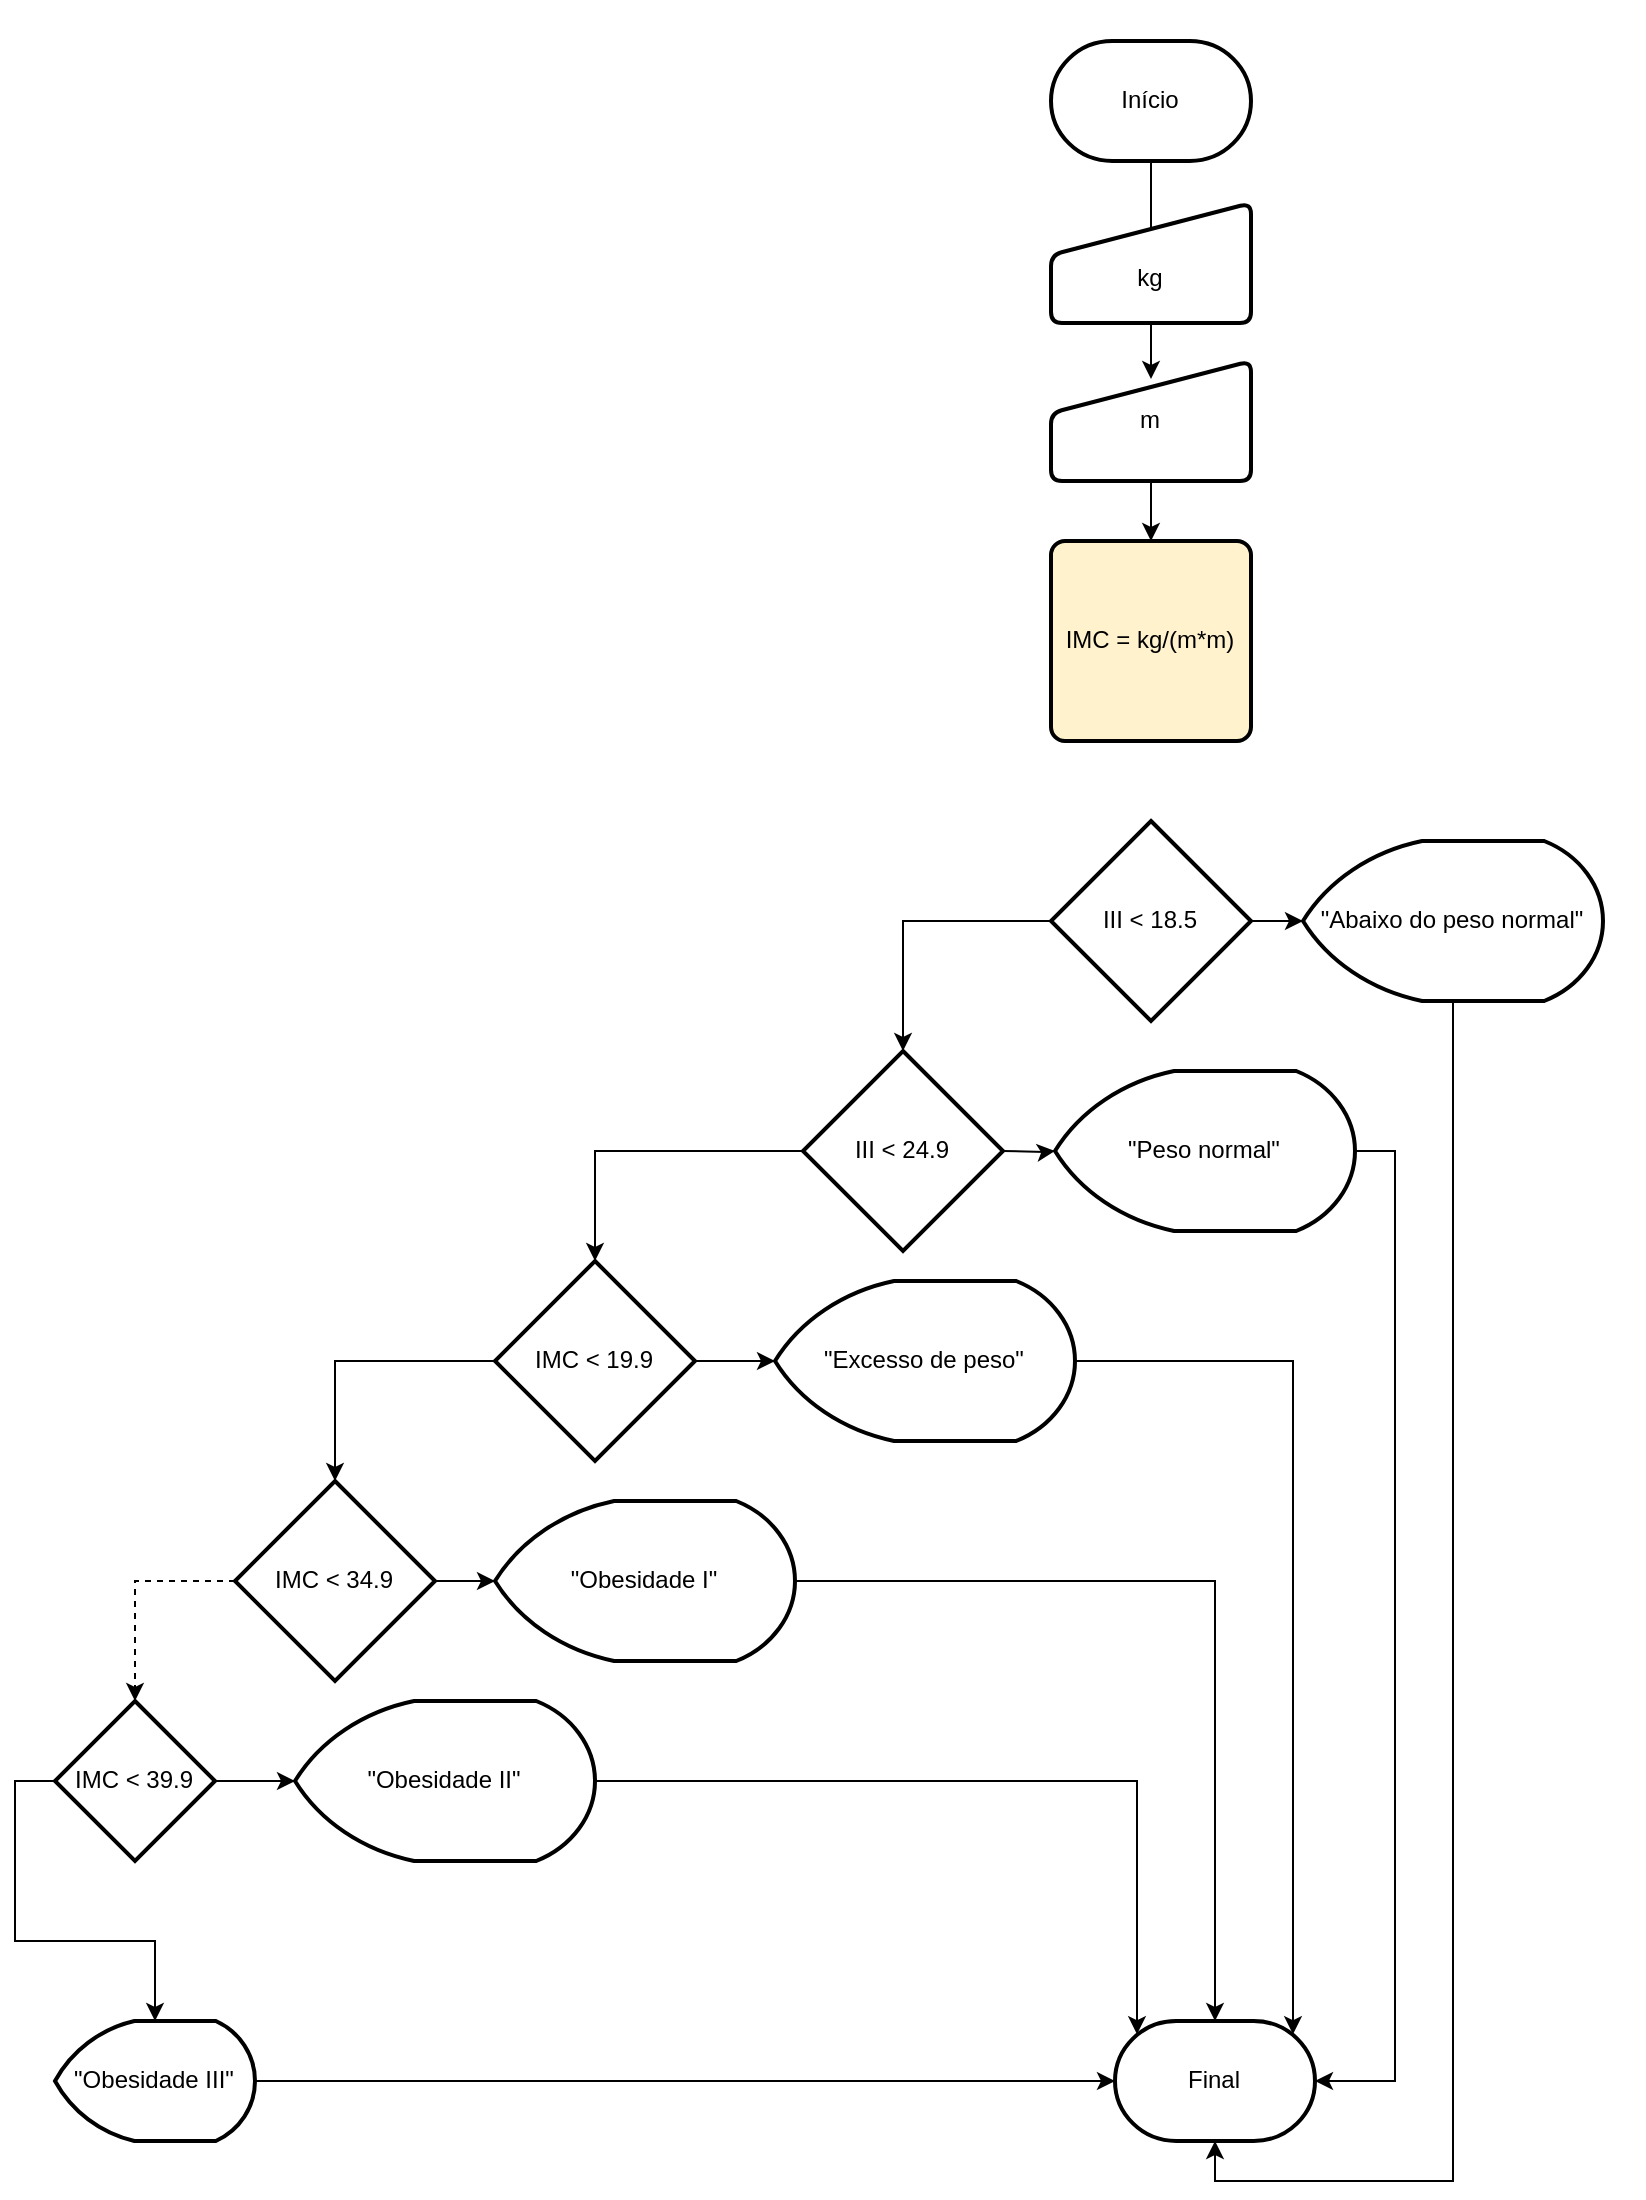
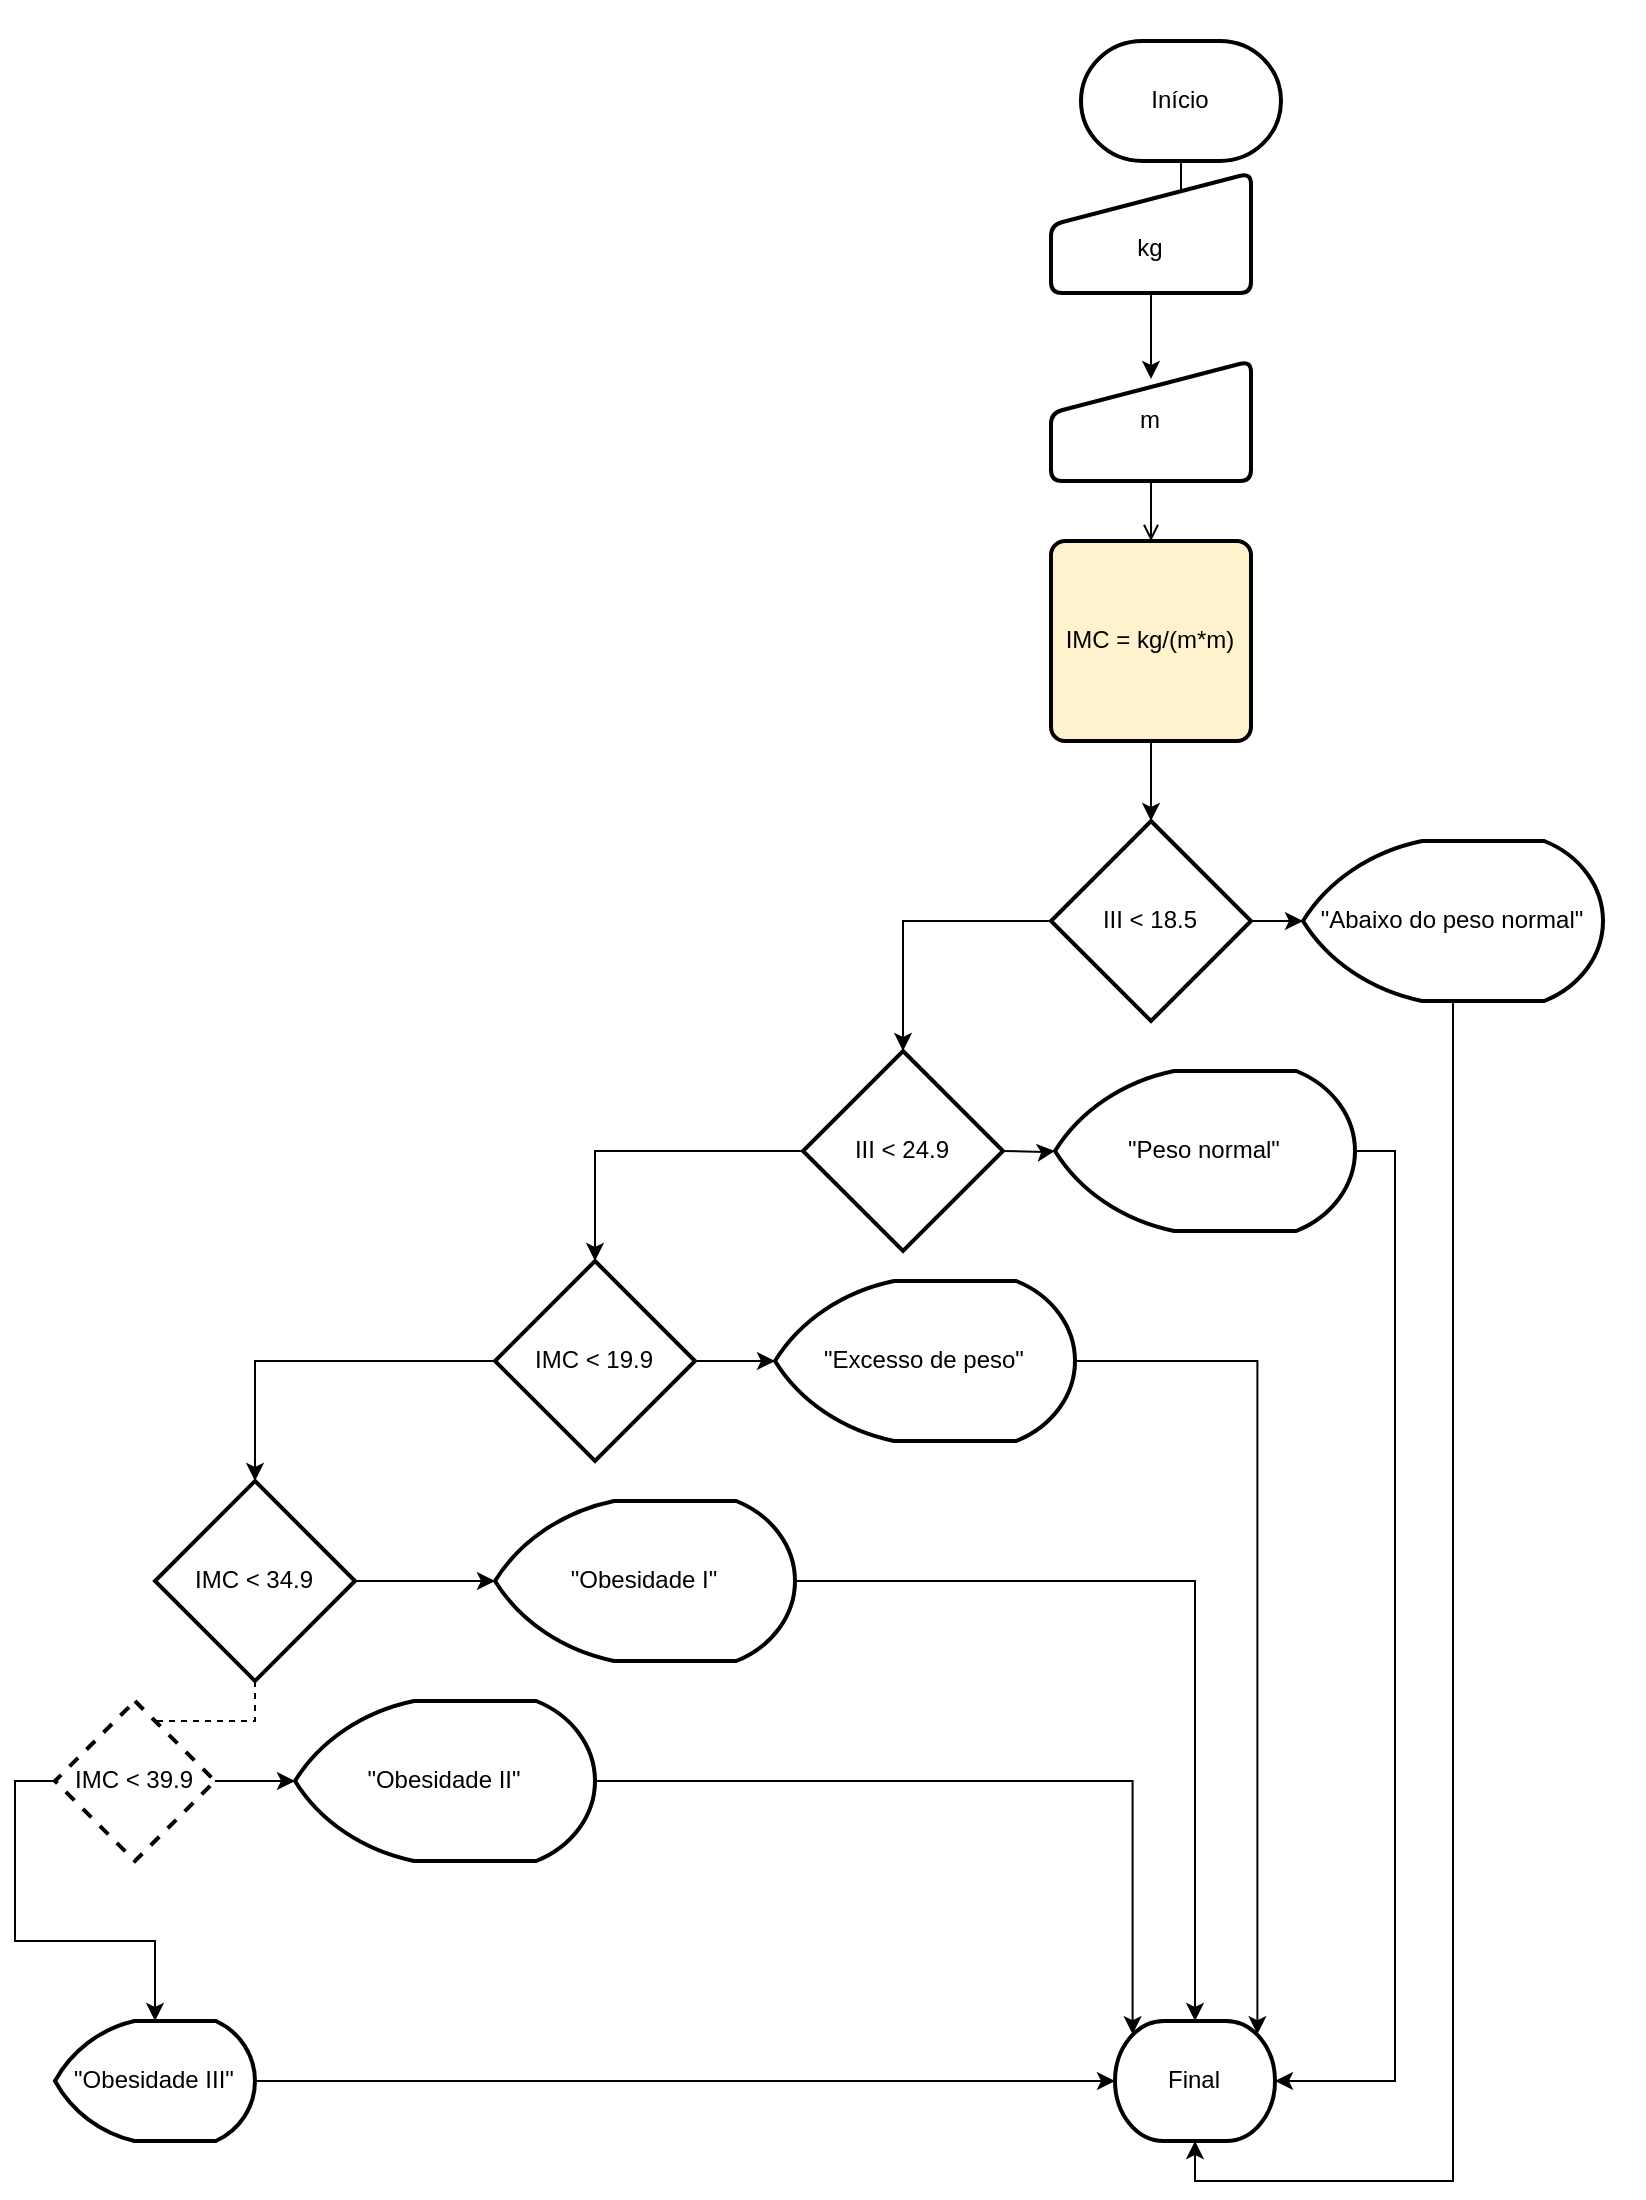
  <mxCell id="0" />
  <mxCell id="1" parent="0" />
  <mxCell id="2" value="" style="edgeStyle=orthogonalEdgeStyle;rounded=0;orthogonalLoop=1;jettySize=auto;html=1;entryX=0.5;entryY=0.15;entryDx=0;entryDy=0;entryPerimeter=0;" edge="1" parent="1" source="3" target="6"><mxGeometry relative="1" as="geometry" /></mxCell>
- <mxCell id="3" value="Início" style="strokeWidth=2;html=1;shape=mxgraph.flowchart.terminator;whiteSpace=wrap;" vertex="1" parent="1"><mxGeometry x="518" y="20" width="100" height="60" as="geometry" /></mxCell>
- <mxCell id="4" value="&lt;div&gt;&lt;br&gt;&lt;/div&gt;&lt;div&gt;kg&lt;/div&gt;" style="html=1;strokeWidth=2;shape=manualInput;whiteSpace=wrap;rounded=1;size=26;arcSize=11;" vertex="1" parent="1"><mxGeometry x="518" y="101" width="100" height="60" as="geometry" /></mxCell>
- <mxCell id="5" value="" style="edgeStyle=orthogonalEdgeStyle;rounded=0;orthogonalLoop=1;jettySize=auto;html=1;" edge="1" parent="1" source="6" target="8"><mxGeometry relative="1" as="geometry" /></mxCell>
+ <mxCell id="3" value="Início" style="strokeWidth=2;html=1;shape=mxgraph.flowchart.terminator;whiteSpace=wrap;" vertex="1" parent="1"><mxGeometry x="533" y="20" width="100" height="60" as="geometry" /></mxCell>
+ <mxCell id="4" value="&lt;div&gt;&lt;br&gt;&lt;/div&gt;&lt;div&gt;kg&lt;/div&gt;" style="html=1;strokeWidth=2;shape=manualInput;whiteSpace=wrap;rounded=1;size=26;arcSize=11;" vertex="1" parent="1"><mxGeometry x="518" y="86" width="100" height="60" as="geometry" /></mxCell>
+ <mxCell id="5" value="" style="edgeStyle=orthogonalEdgeStyle;rounded=0;orthogonalLoop=1;jettySize=auto;html=1;endArrow=open;" edge="1" parent="1" source="6" target="8"><mxGeometry relative="1" as="geometry" /></mxCell>
  <mxCell id="6" value="&lt;div&gt;m&lt;br&gt;&lt;/div&gt;" style="html=1;strokeWidth=2;shape=manualInput;whiteSpace=wrap;rounded=1;size=26;arcSize=11;" vertex="1" parent="1"><mxGeometry x="518" y="180" width="100" height="60" as="geometry" /></mxCell>
+ <mxCell id="7" value="" style="edgeStyle=orthogonalEdgeStyle;rounded=0;orthogonalLoop=1;jettySize=auto;html=1;" edge="1" parent="1" source="8" target="11"><mxGeometry relative="1" as="geometry" /></mxCell>
  <mxCell id="8" value="IMC = kg/(m*m)" style="rounded=1;whiteSpace=wrap;html=1;absoluteArcSize=1;arcSize=14;strokeWidth=2;fillColor=#fff2cc;" vertex="1" parent="1"><mxGeometry x="518" y="270" width="100" height="100" as="geometry" /></mxCell>
  <mxCell id="9" value="" style="edgeStyle=orthogonalEdgeStyle;rounded=0;orthogonalLoop=1;jettySize=auto;html=1;" edge="1" parent="1" source="11" target="12"><mxGeometry relative="1" as="geometry" /></mxCell>
  <mxCell id="10" value="" style="edgeStyle=orthogonalEdgeStyle;rounded=0;orthogonalLoop=1;jettySize=auto;html=1;" edge="1" parent="1" source="11" target="13"><mxGeometry relative="1" as="geometry" /></mxCell>
  <mxCell id="11" value="III &amp;lt; 18.5" style="strokeWidth=2;html=1;shape=mxgraph.flowchart.decision;whiteSpace=wrap;" vertex="1" parent="1"><mxGeometry x="518" y="410" width="100" height="100" as="geometry" /></mxCell>
  <mxCell id="12" value="&quot;Abaixo do peso normal&quot;" style="strokeWidth=2;html=1;shape=mxgraph.flowchart.display;whiteSpace=wrap;" vertex="1" parent="1"><mxGeometry x="644" y="420" width="150" height="80" as="geometry" /></mxCell>
  <mxCell id="13" value="III &amp;lt; 24.9" style="strokeWidth=2;html=1;shape=mxgraph.flowchart.decision;whiteSpace=wrap;" vertex="1" parent="1"><mxGeometry x="394" y="525" width="100" height="100" as="geometry" /></mxCell>
  <mxCell id="14" value="" style="edgeStyle=orthogonalEdgeStyle;rounded=0;orthogonalLoop=1;jettySize=auto;html=1;" edge="1" parent="1" target="15"><mxGeometry relative="1" as="geometry"><mxPoint x="494" y="575" as="sourcePoint" /></mxGeometry></mxCell>
  <mxCell id="15" value="&quot;Peso normal&quot;" style="strokeWidth=2;html=1;shape=mxgraph.flowchart.display;whiteSpace=wrap;" vertex="1" parent="1"><mxGeometry x="520" y="535" width="150" height="80" as="geometry" /></mxCell>
  <mxCell id="16" value="" style="edgeStyle=orthogonalEdgeStyle;rounded=0;orthogonalLoop=1;jettySize=auto;html=1;" edge="1" parent="1" source="18" target="20"><mxGeometry relative="1" as="geometry" /></mxCell>
  <mxCell id="17" value="" style="edgeStyle=orthogonalEdgeStyle;rounded=0;orthogonalLoop=1;jettySize=auto;html=1;" edge="1" parent="1" source="18" target="23"><mxGeometry relative="1" as="geometry" /></mxCell>
  <mxCell id="18" value="IMC &amp;lt; 19.9" style="strokeWidth=2;html=1;shape=mxgraph.flowchart.decision;whiteSpace=wrap;" vertex="1" parent="1"><mxGeometry x="240" y="630" width="100" height="100" as="geometry" /></mxCell>
  <mxCell id="19" style="edgeStyle=orthogonalEdgeStyle;rounded=0;orthogonalLoop=1;jettySize=auto;html=1;exitX=0;exitY=0.5;exitDx=0;exitDy=0;exitPerimeter=0;entryX=0.5;entryY=0;entryDx=0;entryDy=0;entryPerimeter=0;" edge="1" parent="1" source="13" target="18"><mxGeometry relative="1" as="geometry" /></mxCell>
  <mxCell id="20" value="&quot;Excesso de peso&quot;" style="strokeWidth=2;html=1;shape=mxgraph.flowchart.display;whiteSpace=wrap;" vertex="1" parent="1"><mxGeometry x="380" y="640" width="150" height="80" as="geometry" /></mxCell>
  <mxCell id="21" value="" style="edgeStyle=orthogonalEdgeStyle;rounded=0;orthogonalLoop=1;jettySize=auto;html=1;" edge="1" parent="1" source="23" target="24"><mxGeometry relative="1" as="geometry" /></mxCell>
  <mxCell id="22" value="" style="edgeStyle=orthogonalEdgeStyle;rounded=0;orthogonalLoop=1;jettySize=auto;html=1;dashed=1;" edge="1" parent="1" source="23" target="27"><mxGeometry relative="1" as="geometry" /></mxCell>
- <mxCell id="23" value="&lt;div&gt;IMC &amp;lt; 34.9&lt;/div&gt;" style="strokeWidth=2;html=1;shape=mxgraph.flowchart.decision;whiteSpace=wrap;" vertex="1" parent="1"><mxGeometry x="110" y="740" width="100" height="100" as="geometry" /></mxCell>
+ <mxCell id="23" value="&lt;div&gt;IMC &amp;lt; 34.9&lt;/div&gt;" style="strokeWidth=2;html=1;shape=mxgraph.flowchart.decision;whiteSpace=wrap;" vertex="1" parent="1"><mxGeometry x="70" y="740" width="100" height="100" as="geometry" /></mxCell>
  <mxCell id="24" value="&quot;Obesidade I&quot;" style="strokeWidth=2;html=1;shape=mxgraph.flowchart.display;whiteSpace=wrap;" vertex="1" parent="1"><mxGeometry x="240" y="750" width="150" height="80" as="geometry" /></mxCell>
  <mxCell id="25" value="" style="edgeStyle=orthogonalEdgeStyle;rounded=0;orthogonalLoop=1;jettySize=auto;html=1;" edge="1" parent="1" source="27" target="28"><mxGeometry relative="1" as="geometry" /></mxCell>
  <mxCell id="26" style="edgeStyle=orthogonalEdgeStyle;rounded=0;orthogonalLoop=1;jettySize=auto;html=1;exitX=0;exitY=0.5;exitDx=0;exitDy=0;" edge="1" parent="1" source="27" target="29"><mxGeometry relative="1" as="geometry" /></mxCell>
- <mxCell id="27" value="&lt;div&gt;IMC &amp;lt; 39.9&lt;/div&gt;" style="rhombus;whiteSpace=wrap;html=1;strokeWidth=2;" vertex="1" parent="1"><mxGeometry x="20" y="850" width="80" height="80" as="geometry" /></mxCell>
+ <mxCell id="27" value="&lt;div&gt;IMC &amp;lt; 39.9&lt;/div&gt;" style="rhombus;whiteSpace=wrap;html=1;strokeWidth=2;dashed=1;" vertex="1" parent="1"><mxGeometry x="20" y="850" width="80" height="80" as="geometry" /></mxCell>
  <mxCell id="28" value="&quot;Obesidade II&quot;" style="strokeWidth=2;html=1;shape=mxgraph.flowchart.display;whiteSpace=wrap;" vertex="1" parent="1"><mxGeometry x="140" y="850" width="150" height="80" as="geometry" /></mxCell>
  <mxCell id="29" value="&quot;Obesidade III&quot;" style="strokeWidth=2;html=1;shape=mxgraph.flowchart.display;whiteSpace=wrap;" vertex="1" parent="1"><mxGeometry x="20" y="1010" width="100" height="60" as="geometry" /></mxCell>
- <mxCell id="30" value="Final" style="strokeWidth=2;html=1;shape=mxgraph.flowchart.terminator;whiteSpace=wrap;" vertex="1" parent="1"><mxGeometry x="550" y="1010" width="100" height="60" as="geometry" /></mxCell>
+ <mxCell id="30" value="Final" style="strokeWidth=2;html=1;shape=mxgraph.flowchart.terminator;whiteSpace=wrap;" vertex="1" parent="1"><mxGeometry x="550" y="1010" width="80" height="60" as="geometry" /></mxCell>
  <mxCell id="31" style="edgeStyle=orthogonalEdgeStyle;rounded=0;orthogonalLoop=1;jettySize=auto;html=1;exitX=1;exitY=0.5;exitDx=0;exitDy=0;exitPerimeter=0;entryX=0;entryY=0.5;entryDx=0;entryDy=0;entryPerimeter=0;" edge="1" parent="1" source="29" target="30"><mxGeometry relative="1" as="geometry" /></mxCell>
  <mxCell id="32" style="edgeStyle=orthogonalEdgeStyle;rounded=0;orthogonalLoop=1;jettySize=auto;html=1;exitX=1;exitY=0.5;exitDx=0;exitDy=0;exitPerimeter=0;entryX=0.11;entryY=0.11;entryDx=0;entryDy=0;entryPerimeter=0;" edge="1" parent="1" source="28" target="30"><mxGeometry relative="1" as="geometry" /></mxCell>
  <mxCell id="33" style="edgeStyle=orthogonalEdgeStyle;rounded=0;orthogonalLoop=1;jettySize=auto;html=1;exitX=1;exitY=0.5;exitDx=0;exitDy=0;exitPerimeter=0;entryX=0.5;entryY=0;entryDx=0;entryDy=0;entryPerimeter=0;" edge="1" parent="1" source="24" target="30"><mxGeometry relative="1" as="geometry" /></mxCell>
  <mxCell id="34" style="edgeStyle=orthogonalEdgeStyle;rounded=0;orthogonalLoop=1;jettySize=auto;html=1;exitX=1;exitY=0.5;exitDx=0;exitDy=0;exitPerimeter=0;entryX=0.89;entryY=0.11;entryDx=0;entryDy=0;entryPerimeter=0;" edge="1" parent="1" source="20" target="30"><mxGeometry relative="1" as="geometry" /></mxCell>
  <mxCell id="35" style="edgeStyle=orthogonalEdgeStyle;rounded=0;orthogonalLoop=1;jettySize=auto;html=1;exitX=1;exitY=0.5;exitDx=0;exitDy=0;exitPerimeter=0;entryX=1;entryY=0.5;entryDx=0;entryDy=0;entryPerimeter=0;" edge="1" parent="1" source="15" target="30"><mxGeometry relative="1" as="geometry" /></mxCell>
  <mxCell id="36" style="edgeStyle=orthogonalEdgeStyle;rounded=0;orthogonalLoop=1;jettySize=auto;html=1;exitX=0.5;exitY=1;exitDx=0;exitDy=0;exitPerimeter=0;entryX=0.5;entryY=1;entryDx=0;entryDy=0;entryPerimeter=0;" edge="1" parent="1" source="12" target="30"><mxGeometry relative="1" as="geometry" /></mxCell>
